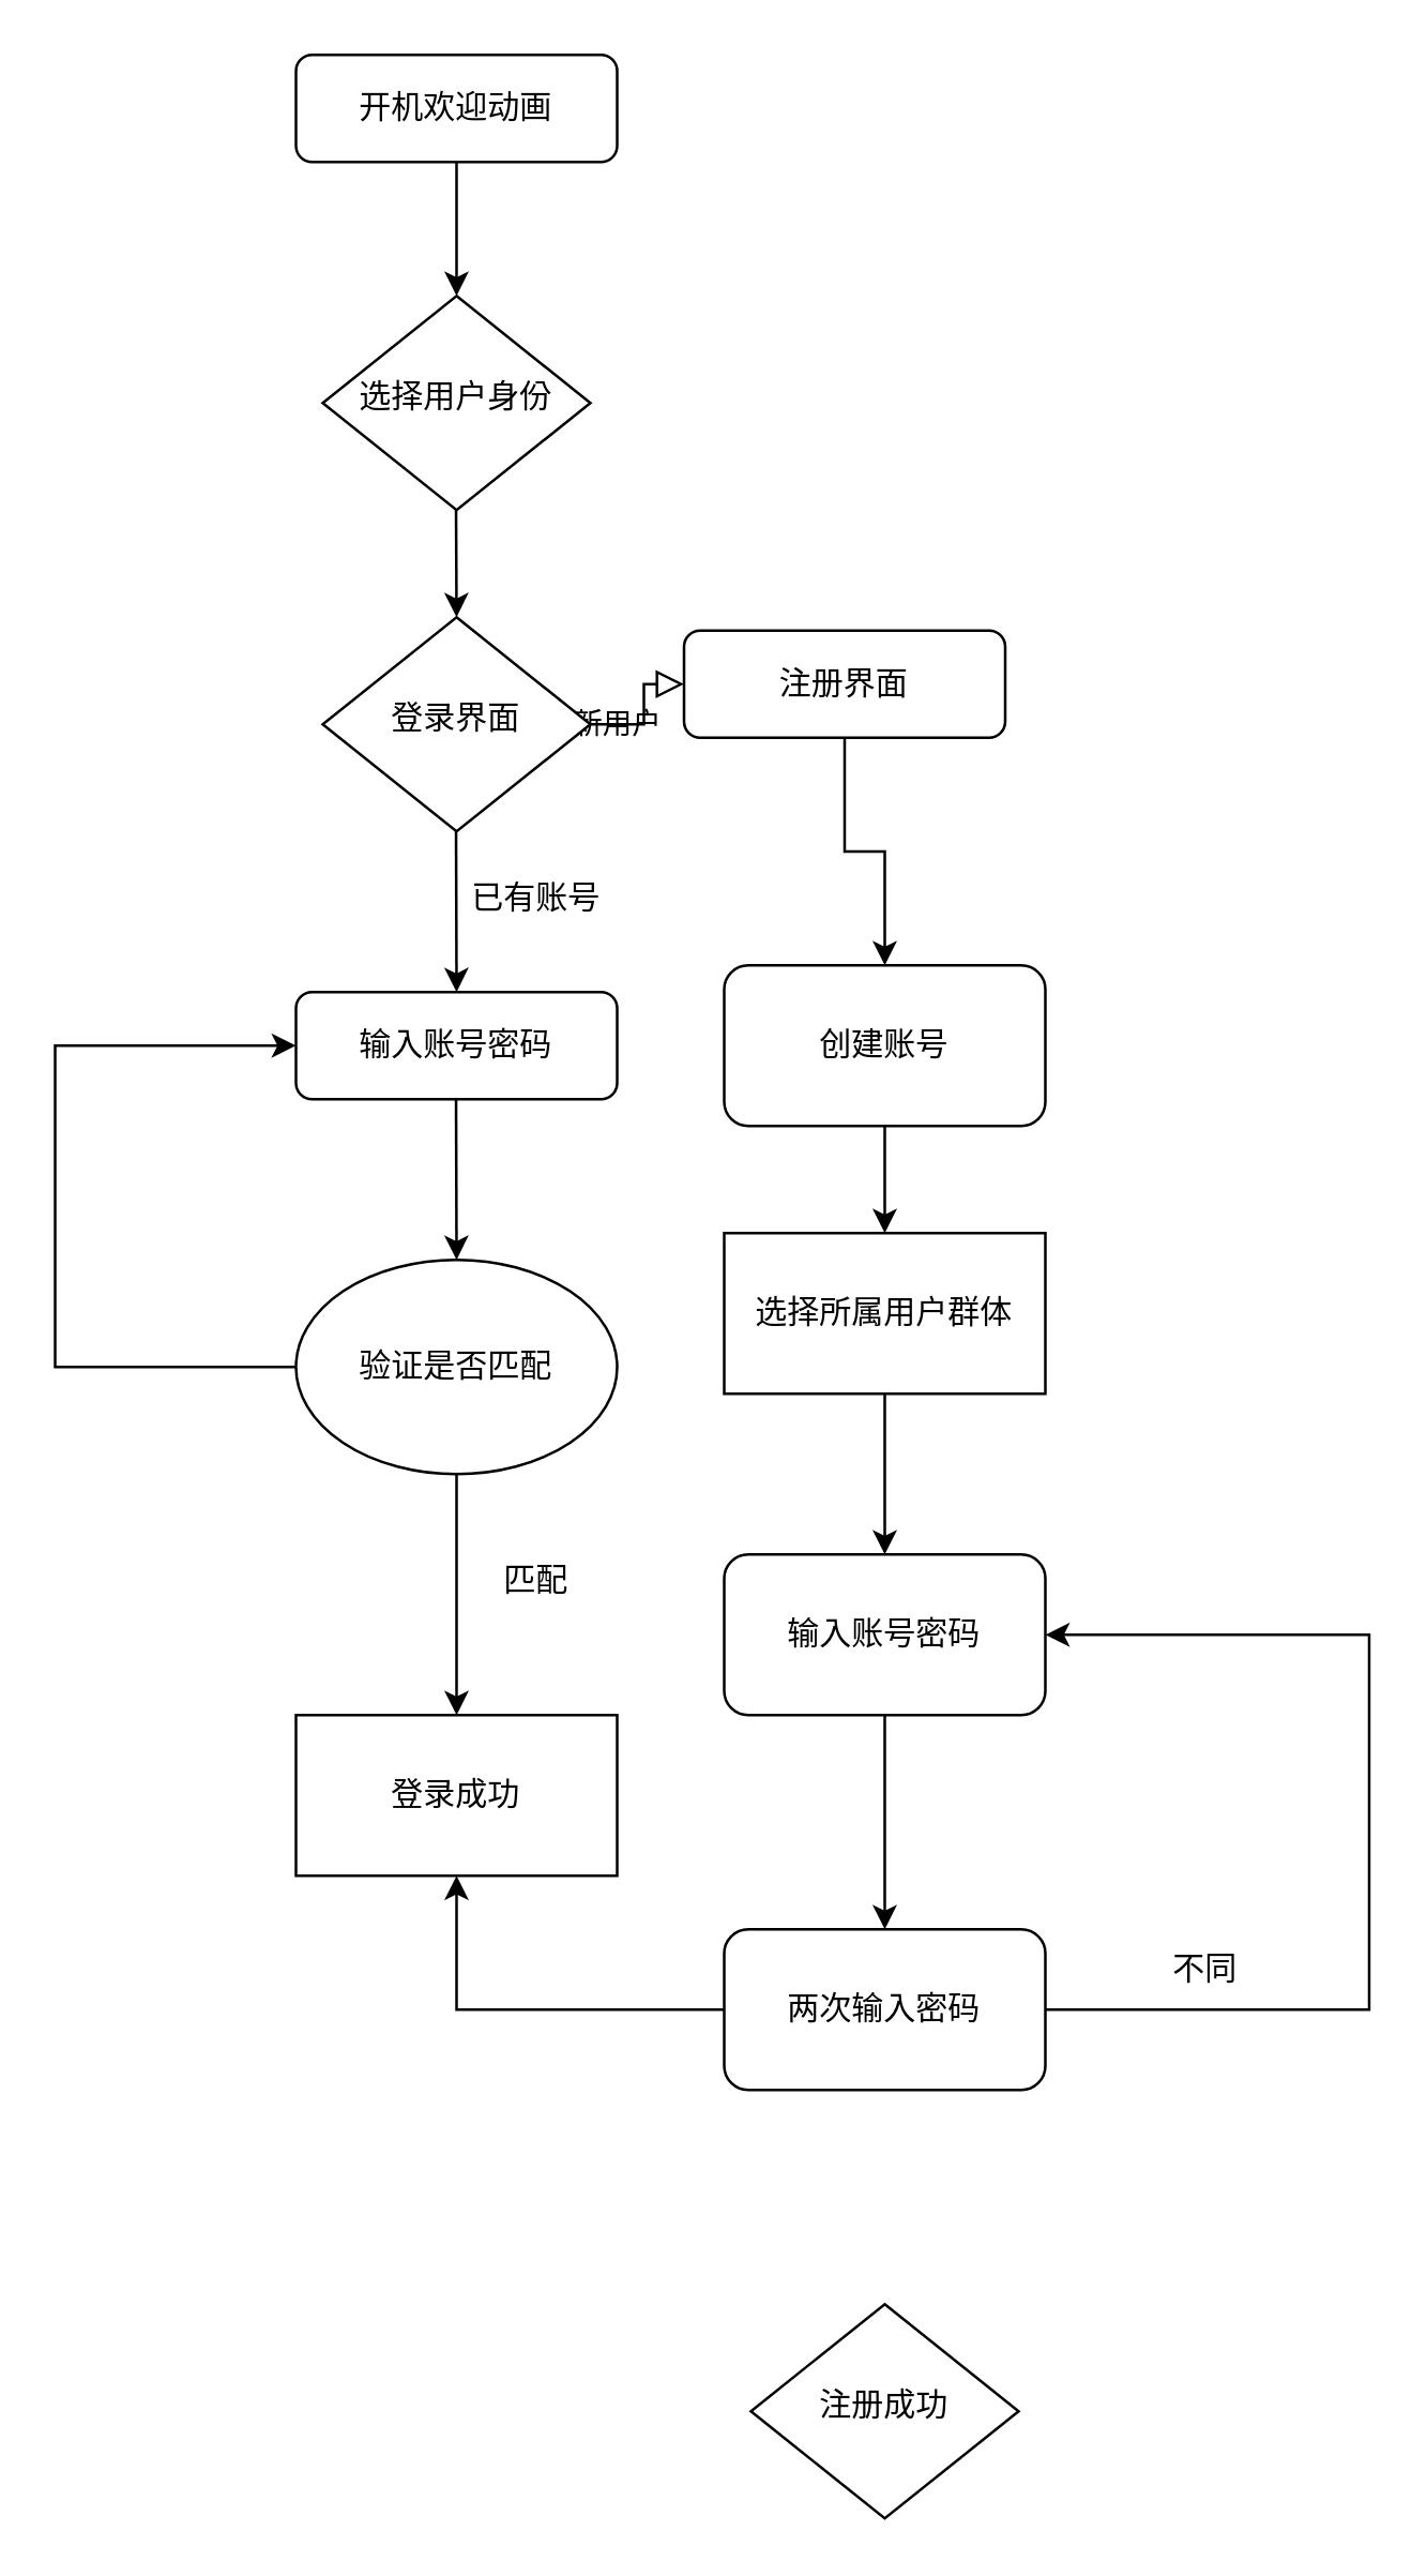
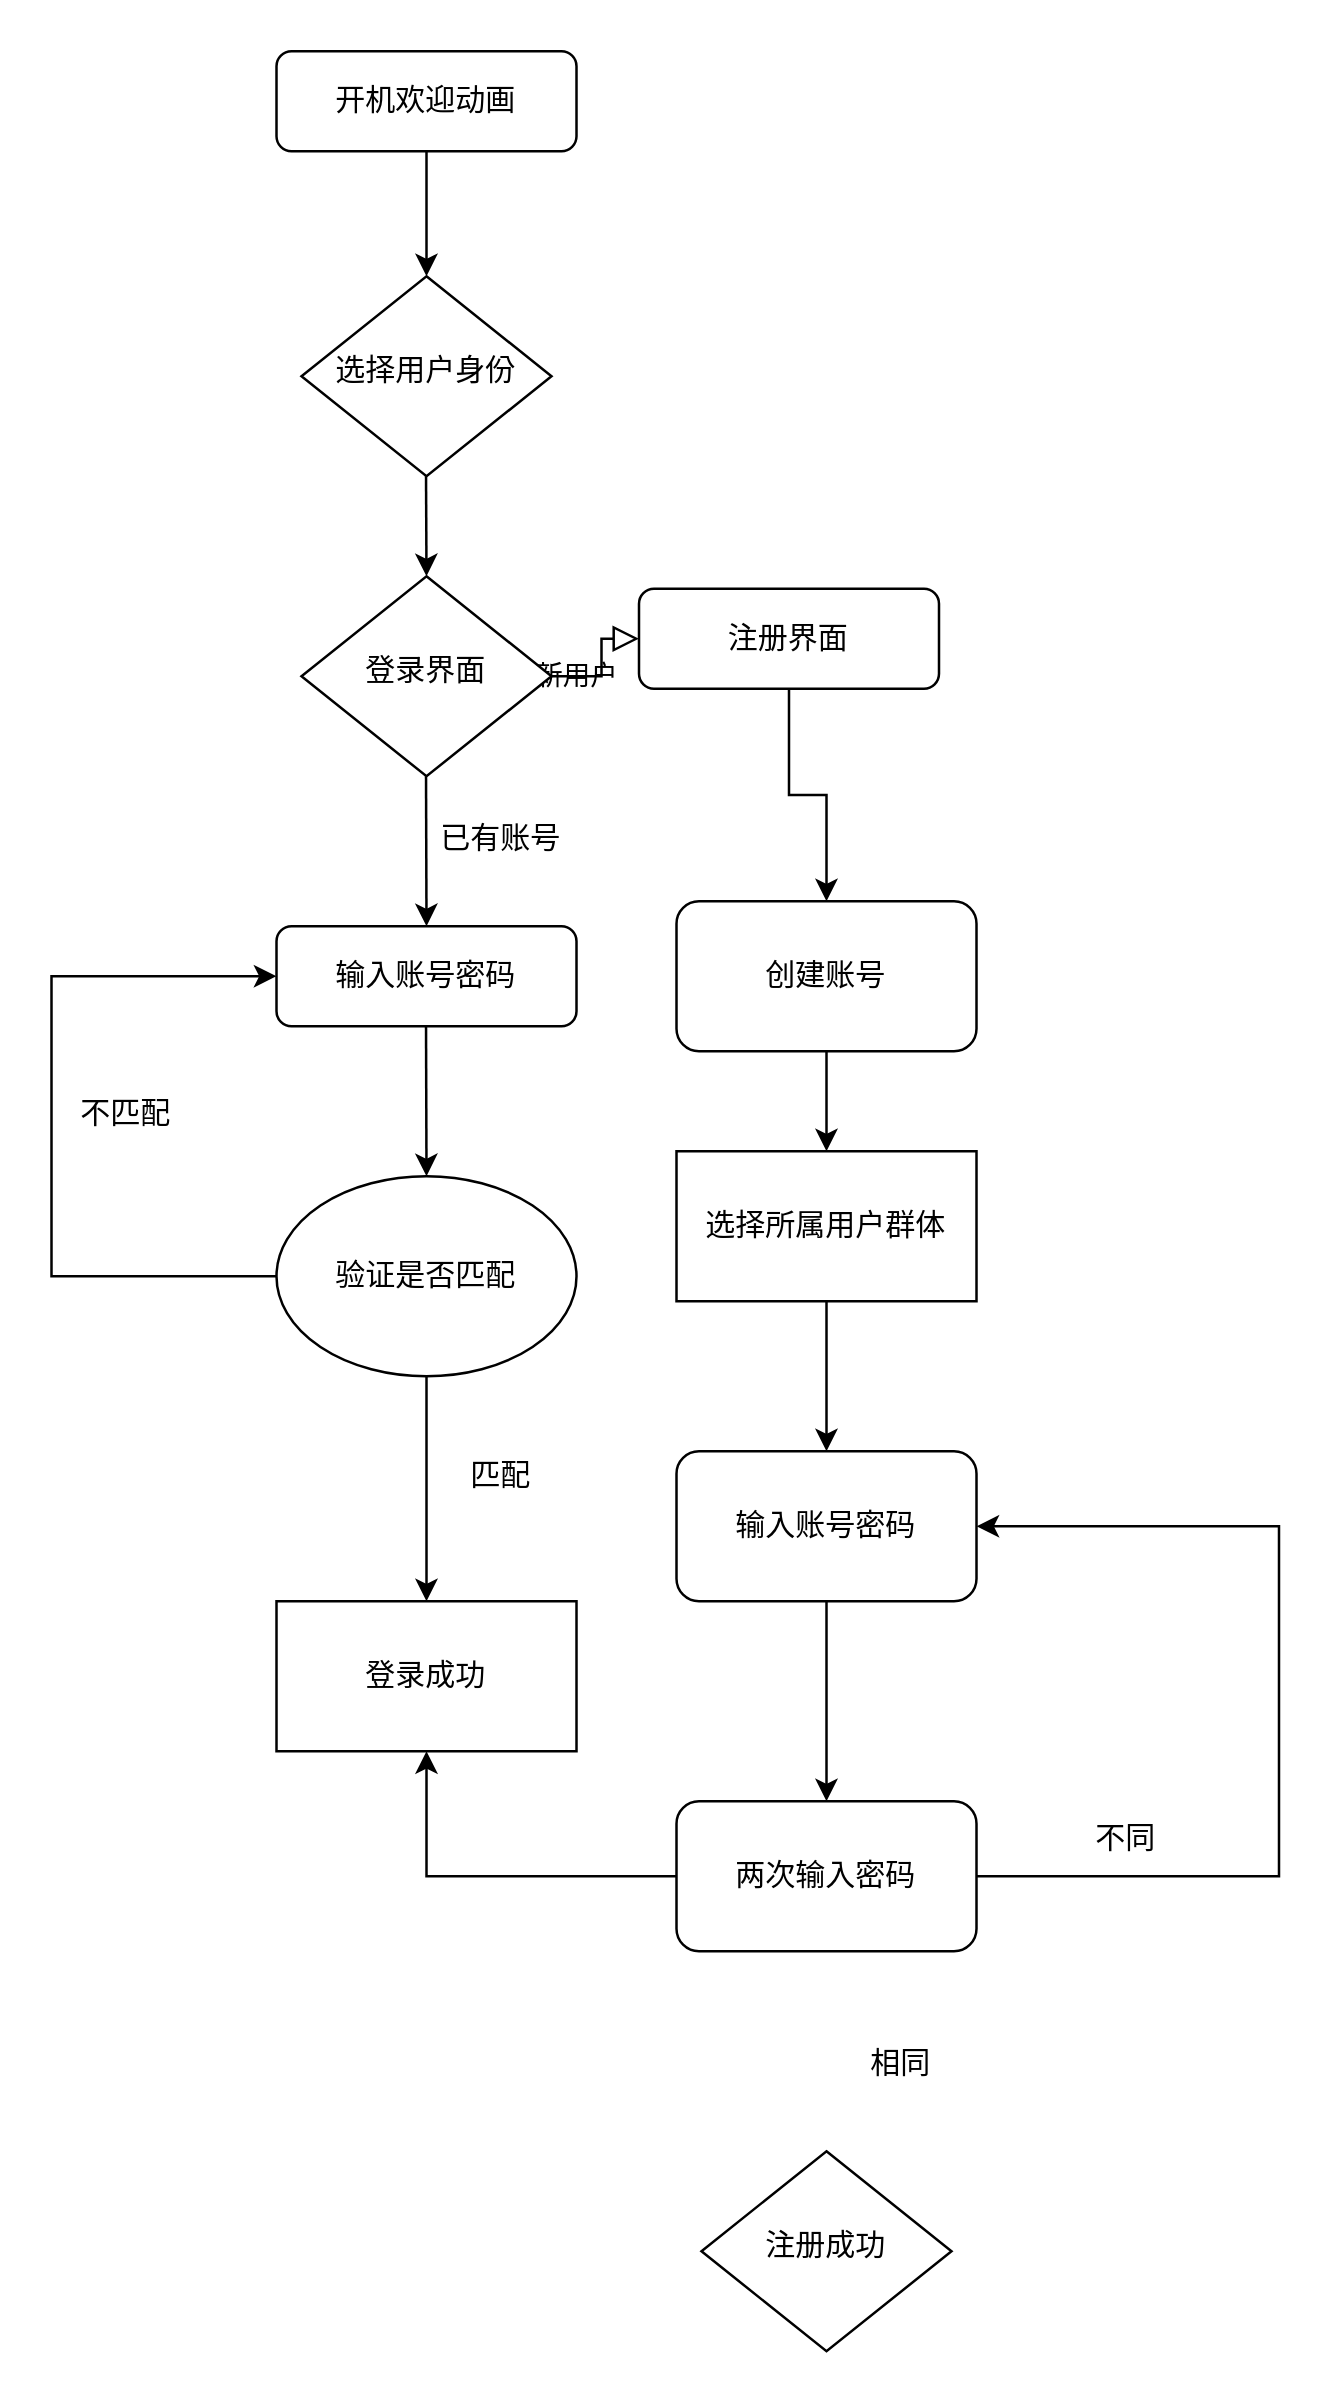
  <mxCell id="0" />
  <mxCell id="1" parent="0" />
  <mxCell id="2" value="开机欢迎动画" style="rounded=1;whiteSpace=wrap;html=1;fontSize=12;glass=0;strokeWidth=1;shadow=0;" parent="1" vertex="1"><mxGeometry x="110" y="20" width="120" height="40" as="geometry" /></mxCell>
  <mxCell id="3" value="选择用户身份" style="rhombus;whiteSpace=wrap;html=1;shadow=0;fontFamily=Helvetica;fontSize=12;align=center;strokeWidth=1;spacing=6;spacingTop=-4;" parent="1" vertex="1"><mxGeometry x="120" y="110" width="100" height="80" as="geometry" /></mxCell>
  <mxCell id="4" value="新用户" style="edgeStyle=orthogonalEdgeStyle;rounded=0;html=1;jettySize=auto;orthogonalLoop=1;fontSize=11;endArrow=block;endFill=0;endSize=8;strokeWidth=1;shadow=0;labelBackgroundColor=none;" parent="1" source="5" target="8" edge="1"><mxGeometry x="-0.2" y="10" relative="1" as="geometry"><mxPoint as="offset" /></mxGeometry></mxCell>
  <mxCell id="5" value="登录界面" style="rhombus;whiteSpace=wrap;html=1;shadow=0;fontFamily=Helvetica;fontSize=12;align=center;strokeWidth=1;spacing=6;spacingTop=-4;" parent="1" vertex="1"><mxGeometry x="120" y="230" width="100" height="80" as="geometry" /></mxCell>
  <mxCell id="6" value="输入账号密码" style="rounded=1;whiteSpace=wrap;html=1;fontSize=12;glass=0;strokeWidth=1;shadow=0;" parent="1" vertex="1"><mxGeometry x="110" y="370" width="120" height="40" as="geometry" /></mxCell>
  <mxCell id="7" value="" style="edgeStyle=orthogonalEdgeStyle;rounded=0;orthogonalLoop=1;jettySize=auto;html=1;" parent="1" source="8" target="20" edge="1"><mxGeometry relative="1" as="geometry" /></mxCell>
  <mxCell id="8" value="注册界面" style="rounded=1;whiteSpace=wrap;html=1;fontSize=12;glass=0;strokeWidth=1;shadow=0;" parent="1" vertex="1"><mxGeometry x="255" y="235" width="120" height="40" as="geometry" /></mxCell>
  <mxCell id="9" value="" style="endArrow=classic;html=1;rounded=0;entryX=0.5;entryY=0;entryDx=0;entryDy=0;" parent="1" target="5" edge="1"><mxGeometry width="50" height="50" relative="1" as="geometry"><mxPoint x="169.81" y="190" as="sourcePoint" /><mxPoint x="169.81" y="260" as="targetPoint" /><Array as="points" /></mxGeometry></mxCell>
  <mxCell id="10" value="" style="endArrow=classic;html=1;rounded=0;entryX=0.5;entryY=0;entryDx=0;entryDy=0;exitX=0.5;exitY=1;exitDx=0;exitDy=0;" parent="1" source="2" edge="1"><mxGeometry width="50" height="50" relative="1" as="geometry"><mxPoint x="169.81" y="70" as="sourcePoint" /><mxPoint x="170" y="110" as="targetPoint" /><Array as="points" /></mxGeometry></mxCell>
  <mxCell id="11" value="" style="endArrow=classic;html=1;rounded=0;entryX=0.5;entryY=0;entryDx=0;entryDy=0;" parent="1" target="6" edge="1"><mxGeometry width="50" height="50" relative="1" as="geometry"><mxPoint x="169.81" y="310" as="sourcePoint" /><mxPoint x="170" y="350" as="targetPoint" /><Array as="points" /></mxGeometry></mxCell>
  <mxCell id="12" value="已有账号" style="text;strokeColor=none;align=center;fillColor=none;html=1;verticalAlign=middle;whiteSpace=wrap;rounded=0;" parent="1" vertex="1"><mxGeometry x="170" y="320" width="60" height="30" as="geometry" /></mxCell>
  <mxCell id="13" value="" style="endArrow=classic;html=1;rounded=0;entryX=0.5;entryY=0;entryDx=0;entryDy=0;" parent="1" target="16" edge="1"><mxGeometry width="50" height="50" relative="1" as="geometry"><mxPoint x="169.81" y="410" as="sourcePoint" /><mxPoint x="170" y="450" as="targetPoint" /><Array as="points" /></mxGeometry></mxCell>
  <mxCell id="14" value="" style="edgeStyle=orthogonalEdgeStyle;rounded=0;orthogonalLoop=1;jettySize=auto;html=1;" parent="1" source="16" target="17" edge="1"><mxGeometry relative="1" as="geometry" /></mxCell>
  <mxCell id="15" value="" style="edgeStyle=orthogonalEdgeStyle;rounded=0;orthogonalLoop=1;jettySize=auto;html=1;entryX=0;entryY=0.5;entryDx=0;entryDy=0;" edge="1" parent="1"><mxGeometry relative="1" as="geometry"><mxPoint x="110" y="510" as="sourcePoint" /><mxPoint x="110" y="390" as="targetPoint" /><Array as="points"><mxPoint x="20" y="510" /><mxPoint x="20" y="390" /></Array></mxGeometry></mxCell>
  <mxCell id="16" value="验证是否匹配" style="ellipse;whiteSpace=wrap;html=1;" parent="1" vertex="1"><mxGeometry x="110" y="470" width="120" height="80" as="geometry" /></mxCell>
  <mxCell id="17" value="登录成功" style="whiteSpace=wrap;html=1;" parent="1" vertex="1"><mxGeometry x="110" y="640" width="120" height="60" as="geometry" /></mxCell>
  <mxCell id="18" value="匹配" style="text;strokeColor=none;align=center;fillColor=none;html=1;verticalAlign=middle;whiteSpace=wrap;rounded=0;" parent="1" vertex="1"><mxGeometry x="170" y="580" width="60" height="20" as="geometry" /></mxCell>
  <mxCell id="19" value="" style="edgeStyle=orthogonalEdgeStyle;rounded=0;orthogonalLoop=1;jettySize=auto;html=1;" edge="1" parent="1" source="20" target="25"><mxGeometry relative="1" as="geometry" /></mxCell>
  <mxCell id="20" value="创建账号" style="whiteSpace=wrap;html=1;rounded=1;glass=0;strokeWidth=1;shadow=0;" parent="1" vertex="1"><mxGeometry x="270" y="360" width="120" height="60" as="geometry" /></mxCell>
  <mxCell id="21" value="" style="edgeStyle=orthogonalEdgeStyle;rounded=0;orthogonalLoop=1;jettySize=auto;html=1;" parent="1" source="27" target="17" edge="1"><mxGeometry relative="1" as="geometry" /></mxCell>
  <mxCell id="22" value="注册成功" style="rhombus;whiteSpace=wrap;html=1;shadow=0;fontFamily=Helvetica;fontSize=12;align=center;strokeWidth=1;spacing=6;spacingTop=-4;" parent="1" vertex="1"><mxGeometry x="280" y="860" width="100" height="80" as="geometry" /></mxCell>
+ <mxCell id="23" value="不匹配" style="text;strokeColor=none;align=center;fillColor=none;html=1;verticalAlign=middle;whiteSpace=wrap;rounded=0;" vertex="1" parent="1"><mxGeometry x="20" y="430" width="60" height="30" as="geometry" /></mxCell>
  <mxCell id="24" value="" style="edgeStyle=orthogonalEdgeStyle;rounded=0;orthogonalLoop=1;jettySize=auto;html=1;" edge="1" parent="1" source="25" target="29"><mxGeometry relative="1" as="geometry" /></mxCell>
  <mxCell id="25" value="选择所属用户群体" style="whiteSpace=wrap;html=1;rounded=0;" vertex="1" parent="1"><mxGeometry x="270" y="460" width="120" height="60" as="geometry" /></mxCell>
  <mxCell id="26" value="" style="edgeStyle=orthogonalEdgeStyle;rounded=0;orthogonalLoop=1;jettySize=auto;html=1;exitX=0.995;exitY=0.446;exitDx=0;exitDy=0;exitPerimeter=0;" edge="1" parent="1" source="27" target="29"><mxGeometry relative="1" as="geometry"><mxPoint x="422.4" y="748.4" as="sourcePoint" /><mxPoint x="420" y="600" as="targetPoint" /><Array as="points"><mxPoint x="389" y="750" /><mxPoint x="511" y="750" /><mxPoint x="511" y="610" /></Array></mxGeometry></mxCell>
  <mxCell id="27" value="两次输入密码" style="rounded=1;whiteSpace=wrap;html=1;glass=0;strokeWidth=1;shadow=0;" parent="1" vertex="1"><mxGeometry x="270" y="720" width="120" height="60" as="geometry" /></mxCell>
  <mxCell id="28" value="" style="edgeStyle=orthogonalEdgeStyle;rounded=0;orthogonalLoop=1;jettySize=auto;html=1;" edge="1" parent="1" source="29"><mxGeometry relative="1" as="geometry"><mxPoint x="330" y="720" as="targetPoint" /></mxGeometry></mxCell>
  <mxCell id="29" value="输入账号密码" style="whiteSpace=wrap;html=1;rounded=1;" vertex="1" parent="1"><mxGeometry x="270" y="580" width="120" height="60" as="geometry" /></mxCell>
+ <mxCell id="30" value="相同" style="text;strokeColor=none;align=center;fillColor=none;html=1;verticalAlign=middle;whiteSpace=wrap;rounded=0;" vertex="1" parent="1"><mxGeometry x="330" y="810" width="60" height="30" as="geometry" /></mxCell>
  <mxCell id="31" value="不同" style="text;strokeColor=none;align=center;fillColor=none;html=1;verticalAlign=middle;whiteSpace=wrap;rounded=0;" vertex="1" parent="1"><mxGeometry x="420" y="720" width="60" height="30" as="geometry" /></mxCell>
